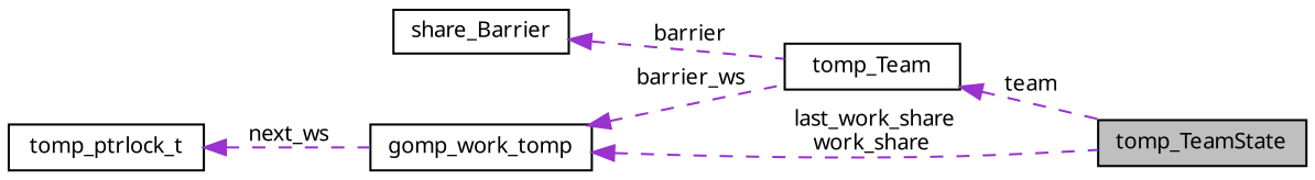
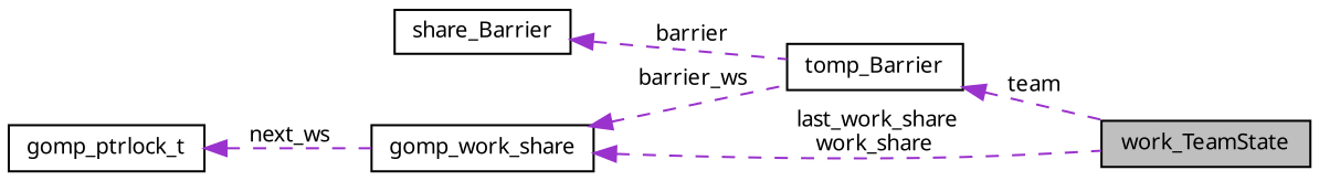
  digraph {
    fontname="Noto Sans"
    rankdir=LR
    node [color=black fillcolor=white fontname="Noto Sans" fontsize=10 shape=record style=filled]
    edge [color=darkorchid3 dir=back fontname="Noto Sans" fontsize=10 labelfontname=Helvetica labelfontsize=10 style=dashed]
-   n1 [fillcolor=grey75 fontcolor=black height=0.2 label=tomp_TeamState width=0.4]
-   n2 [height=0.2 label=tomp_Team width=0.4]
+   n1 [fillcolor=grey75 fontcolor=black height=0.2 label=work_TeamState width=0.4]
+   n2 [height=0.2 label=tomp_Barrier width=0.4]
    n3 [height=0.2 label=share_Barrier width=0.4]
-   n4 [height=0.2 label=gomp_work_tomp width=0.4]
-   n5 [height=0.2 label=tomp_ptrlock_t width=0.4]
+   n4 [height=0.2 label=gomp_work_share width=0.4]
+   n5 [height=0.2 label=gomp_ptrlock_t width=0.4]
    n2 -> n1 [label=" team"]
    n3 -> n2 [label=" barrier"]
    n4 -> n1 [label=" last_work_share\nwork_share"]
    n4 -> n2 [label=" barrier_ws"]
    n5 -> n4 [label=" next_ws"]
  }
